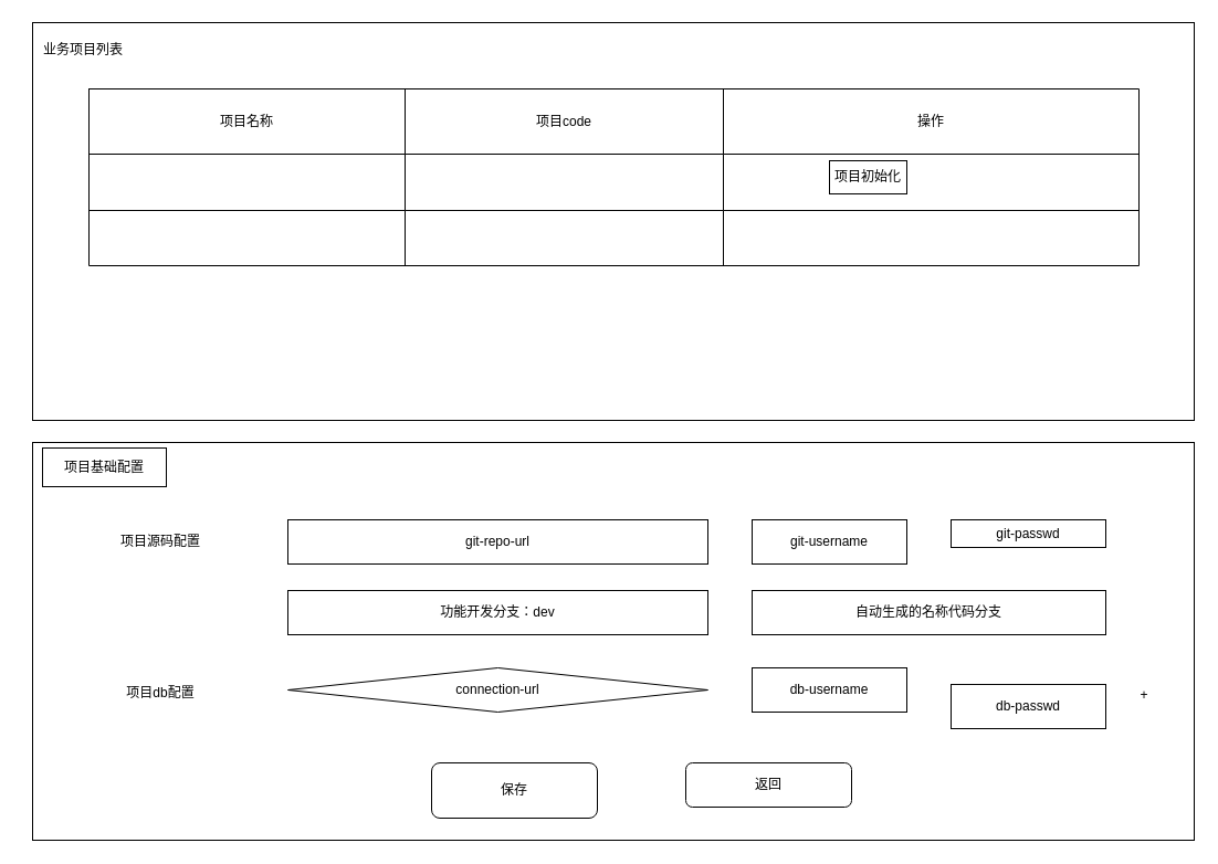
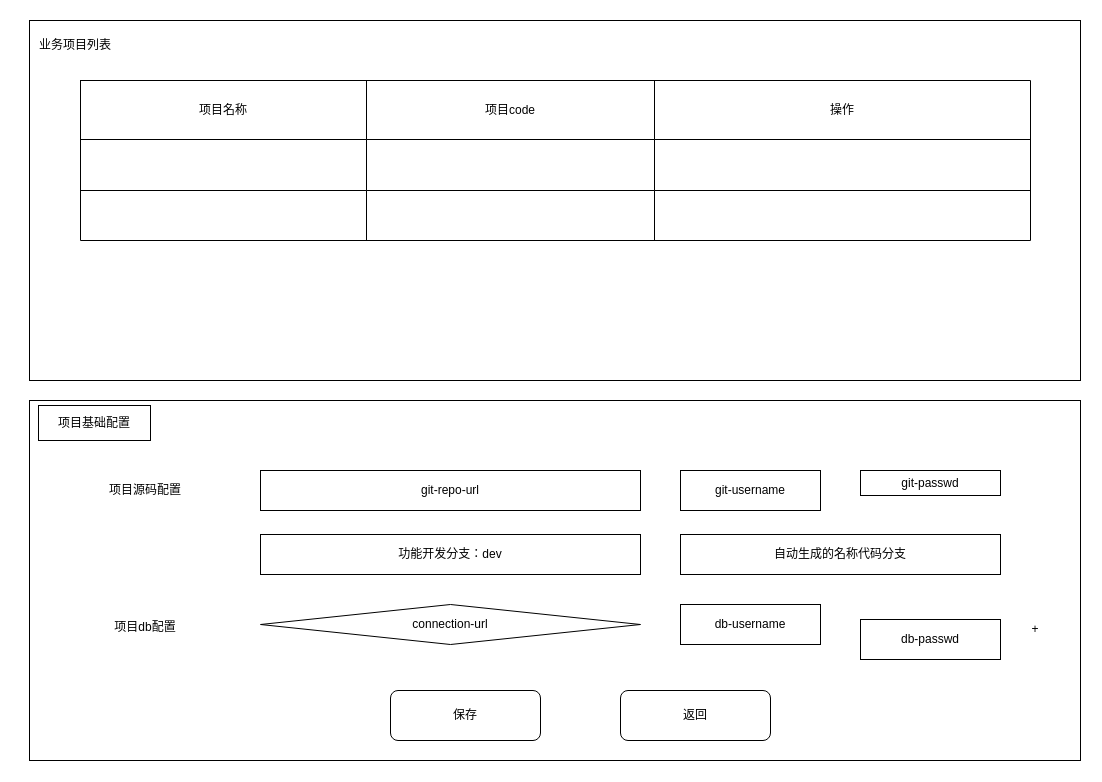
  <mxCell id="0" />
  <mxCell id="1" parent="0" />
  <mxCell id="2" value="" style="rounded=0;whiteSpace=wrap;html=1;" vertex="1" parent="1"><mxGeometry x="29" y="20" width="1051" height="360" as="geometry" /></mxCell>
  <mxCell id="3" value="业务项目列表" style="text;html=1;strokeColor=none;fillColor=none;align=center;verticalAlign=middle;whiteSpace=wrap;rounded=0;perimeterSpacing=1;" vertex="1" parent="1"><mxGeometry y="30" width="110" height="30" as="geometry" x="20" /></mxCell>
  <mxCell id="4" value="" style="shape=table;html=1;whiteSpace=wrap;startSize=0;container=1;collapsible=0;childLayout=tableLayout;" vertex="1" parent="1"><mxGeometry x="80" y="80" width="950" height="160" as="geometry" /></mxCell>
  <mxCell id="5" value="" style="shape=partialRectangle;html=1;whiteSpace=wrap;collapsible=0;dropTarget=0;pointerEvents=0;fillColor=none;top=0;left=0;bottom=0;right=0;points=[[0,0.5],[1,0.5]];portConstraint=eastwest;" vertex="1" parent="4"><mxGeometry width="950" height="59" as="geometry" /></mxCell>
  <mxCell id="6" value="项目名称" style="shape=partialRectangle;html=1;whiteSpace=wrap;connectable=0;fillColor=none;top=0;left=0;bottom=0;right=0;overflow=hidden;" vertex="1" parent="5"><mxGeometry width="286" height="59" as="geometry" /></mxCell>
  <mxCell id="7" value="项目code" style="shape=partialRectangle;html=1;whiteSpace=wrap;connectable=0;fillColor=none;top=0;left=0;bottom=0;right=0;overflow=hidden;" vertex="1" parent="5"><mxGeometry x="286" width="288" height="59" as="geometry" /></mxCell>
  <mxCell id="8" value="操作" style="shape=partialRectangle;html=1;whiteSpace=wrap;connectable=0;fillColor=none;top=0;left=0;bottom=0;right=0;overflow=hidden;" vertex="1" parent="5"><mxGeometry x="574" width="376" height="59" as="geometry" /></mxCell>
  <mxCell id="9" value="" style="shape=partialRectangle;html=1;whiteSpace=wrap;collapsible=0;dropTarget=0;pointerEvents=0;fillColor=none;top=0;left=0;bottom=0;right=0;points=[[0,0.5],[1,0.5]];portConstraint=eastwest;" vertex="1" parent="4"><mxGeometry y="59" width="950" height="51" as="geometry" /></mxCell>
  <mxCell id="10" value="" style="shape=partialRectangle;html=1;whiteSpace=wrap;connectable=0;fillColor=none;top=0;left=0;bottom=0;right=0;overflow=hidden;" vertex="1" parent="9"><mxGeometry width="286" height="51" as="geometry" /></mxCell>
  <mxCell id="11" value="" style="shape=partialRectangle;html=1;whiteSpace=wrap;connectable=0;fillColor=none;top=0;left=0;bottom=0;right=0;overflow=hidden;" vertex="1" parent="9"><mxGeometry x="286" width="288" height="51" as="geometry" /></mxCell>
  <mxCell id="12" value="" style="shape=partialRectangle;html=1;whiteSpace=wrap;connectable=0;fillColor=none;top=0;left=0;bottom=0;right=0;overflow=hidden;" vertex="1" parent="9"><mxGeometry x="574" width="376" height="51" as="geometry" /></mxCell>
  <mxCell id="13" value="" style="shape=partialRectangle;html=1;whiteSpace=wrap;collapsible=0;dropTarget=0;pointerEvents=0;fillColor=none;top=0;left=0;bottom=0;right=0;points=[[0,0.5],[1,0.5]];portConstraint=eastwest;" vertex="1" parent="4"><mxGeometry y="110" width="950" height="50" as="geometry" /></mxCell>
  <mxCell id="14" value="" style="shape=partialRectangle;html=1;whiteSpace=wrap;connectable=0;fillColor=none;top=0;left=0;bottom=0;right=0;overflow=hidden;" vertex="1" parent="13"><mxGeometry width="286" height="50" as="geometry" /></mxCell>
  <mxCell id="15" value="" style="shape=partialRectangle;html=1;whiteSpace=wrap;connectable=0;fillColor=none;top=0;left=0;bottom=0;right=0;overflow=hidden;" vertex="1" parent="13"><mxGeometry x="286" width="288" height="50" as="geometry" /></mxCell>
  <mxCell id="16" value="" style="shape=partialRectangle;html=1;whiteSpace=wrap;connectable=0;fillColor=none;top=0;left=0;bottom=0;right=0;overflow=hidden;" vertex="1" parent="13"><mxGeometry x="574" width="376" height="50" as="geometry" /></mxCell>
- <mxCell id="17" value="项目初始化" style="rounded=0;whiteSpace=wrap;html=1;" vertex="1" parent="1"><mxGeometry x="750" y="145" width="70" height="30" as="geometry" /></mxCell>
  <mxCell id="18" value="" style="rounded=0;whiteSpace=wrap;html=1;" vertex="1" parent="1"><mxGeometry x="29" y="400" width="1051" height="360" as="geometry" /></mxCell>
  <mxCell id="19" value="git-repo-url" style="rounded=0;whiteSpace=wrap;html=1;" vertex="1" parent="1"><mxGeometry x="260" y="470" width="380" height="40" as="geometry" /></mxCell>
  <mxCell id="20" value="git-username" style="rounded=0;whiteSpace=wrap;html=1;" vertex="1" parent="1"><mxGeometry x="680" y="470" width="140" height="40" as="geometry" /></mxCell>
  <mxCell id="21" value="git-passwd" style="rounded=0;whiteSpace=wrap;html=1;" vertex="1" parent="1"><mxGeometry x="860" y="470" width="140" height="25" as="geometry" /></mxCell>
  <mxCell id="22" value="项目源码配置" style="text;html=1;strokeColor=none;fillColor=none;align=center;verticalAlign=middle;whiteSpace=wrap;rounded=0;" vertex="1" parent="1"><mxGeometry x="80" y="470" width="130" height="40" as="geometry" /></mxCell>
  <mxCell id="23" value="项目db配置" style="text;html=1;strokeColor=none;fillColor=none;align=center;verticalAlign=middle;whiteSpace=wrap;rounded=0;" vertex="1" parent="1"><mxGeometry x="80" y="607" width="130" height="40" as="geometry" /></mxCell>
  <mxCell id="24" value="项目基础配置" style="rounded=0;whiteSpace=wrap;html=1;" vertex="1" parent="1"><mxGeometry x="38" y="405" width="112" height="35" as="geometry" /></mxCell>
  <mxCell id="25" value="connection-url" style="rhombus;whiteSpace=wrap;html=1;" vertex="1" parent="1"><mxGeometry x="260" y="604" width="380" height="40" as="geometry" /></mxCell>
  <mxCell id="26" value="db-username" style="rounded=0;whiteSpace=wrap;html=1;" vertex="1" parent="1"><mxGeometry x="680" y="604" width="140" height="40" as="geometry" /></mxCell>
  <mxCell id="27" value="db-passwd" style="rounded=0;whiteSpace=wrap;html=1;" vertex="1" parent="1"><mxGeometry x="860" y="619" width="140" height="40" as="geometry" /></mxCell>
  <mxCell id="28" value="+" style="text;html=1;strokeColor=none;fillColor=none;align=center;verticalAlign=middle;whiteSpace=wrap;rounded=0;strokeWidth=7;" vertex="1" parent="1"><mxGeometry x="1020" y="614" width="30" height="30" as="geometry" /></mxCell>
  <mxCell id="29" value="自动生成的名称代码分支" style="rounded=0;whiteSpace=wrap;html=1;" vertex="1" parent="1"><mxGeometry x="680" y="534" width="320" height="40" as="geometry" /></mxCell>
  <mxCell id="30" value="功能开发分支：dev" style="rounded=0;whiteSpace=wrap;html=1;" vertex="1" parent="1"><mxGeometry x="260" y="534" width="380" height="40" as="geometry" /></mxCell>
  <mxCell id="31" value="保存" style="rounded=1;whiteSpace=wrap;html=1;strokeWidth=1;" vertex="1" parent="1"><mxGeometry x="390" y="690" width="150" height="50" as="geometry" /></mxCell>
- <mxCell id="32" value="返回" style="rounded=1;whiteSpace=wrap;html=1;strokeWidth=1;" vertex="1" parent="1"><mxGeometry x="620" y="690" width="150" height="40" as="geometry" /></mxCell>
+ <mxCell id="32" value="返回" style="rounded=1;whiteSpace=wrap;html=1;strokeWidth=1;" vertex="1" parent="1"><mxGeometry x="620" y="690" width="150" height="50" as="geometry" /></mxCell>
